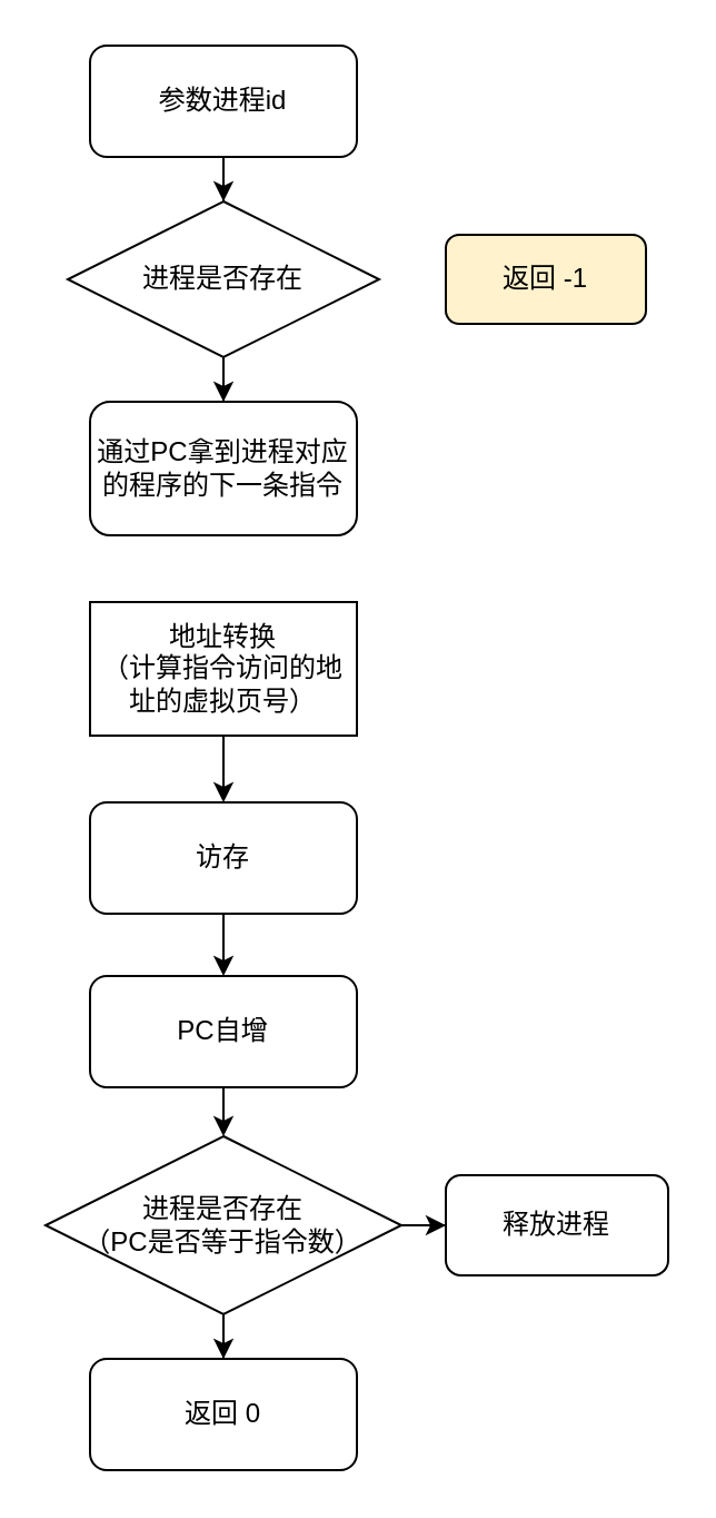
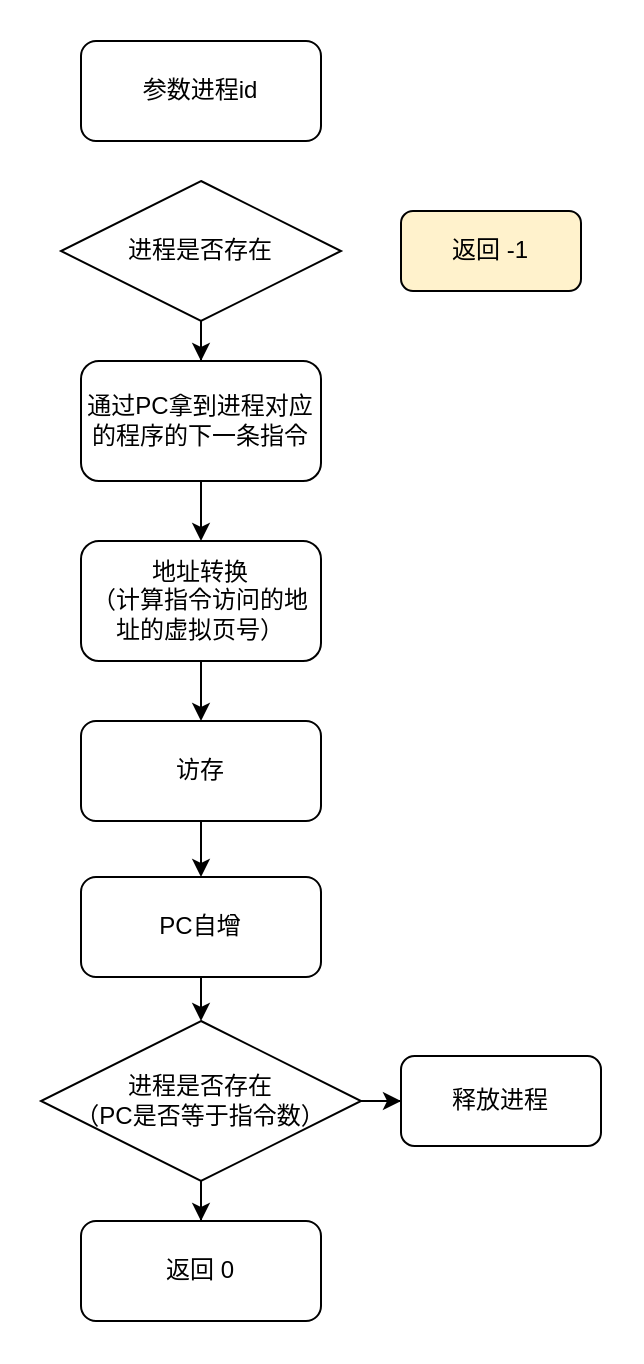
  <mxCell id="0" />
  <mxCell id="1" parent="0" />
- <mxCell id="2" style="edgeStyle=orthogonalEdgeStyle;rounded=0;orthogonalLoop=1;jettySize=auto;html=1;" edge="1" parent="1" source="3" target="5"><mxGeometry relative="1" as="geometry" /></mxCell>
  <mxCell id="3" value="参数进程id" style="rounded=1;whiteSpace=wrap;html=1;" vertex="1" parent="1"><mxGeometry x="40" y="20" width="120" height="50" as="geometry" /></mxCell>
  <mxCell id="4" value="" style="edgeStyle=orthogonalEdgeStyle;rounded=0;orthogonalLoop=1;jettySize=auto;html=1;" edge="1" parent="1" source="5" target="8"><mxGeometry relative="1" as="geometry" /></mxCell>
  <mxCell id="5" value="进程是否存在" style="rhombus;whiteSpace=wrap;html=1;" vertex="1" parent="1"><mxGeometry x="30" y="90" width="140" height="70" as="geometry" /></mxCell>
  <mxCell id="6" value="返回 -1" style="rounded=1;whiteSpace=wrap;html=1;fillColor=#fff2cc;" vertex="1" parent="1"><mxGeometry x="200" y="105" width="90" height="40" as="geometry" /></mxCell>
+ <mxCell id="7" value="" style="edgeStyle=orthogonalEdgeStyle;rounded=0;orthogonalLoop=1;jettySize=auto;html=1;" edge="1" parent="1" source="8" target="10"><mxGeometry relative="1" as="geometry" /></mxCell>
  <mxCell id="8" value="通过PC拿到进程对应的程序的下一条指令" style="rounded=1;whiteSpace=wrap;html=1;" vertex="1" parent="1"><mxGeometry x="40" y="180" width="120" height="60" as="geometry" /></mxCell>
  <mxCell id="9" value="" style="edgeStyle=orthogonalEdgeStyle;rounded=0;orthogonalLoop=1;jettySize=auto;html=1;" edge="1" parent="1" source="10" target="12"><mxGeometry relative="1" as="geometry" /></mxCell>
- <mxCell id="10" value="地址转换&lt;br&gt;（计算指令访问的地址的虚拟页号）" style="whiteSpace=wrap;html=1;rounded=0;" vertex="1" parent="1"><mxGeometry x="40" y="270" width="120" height="60" as="geometry" /></mxCell>
+ <mxCell id="10" value="地址转换&lt;br&gt;（计算指令访问的地址的虚拟页号）" style="rounded=1;whiteSpace=wrap;html=1;" vertex="1" parent="1"><mxGeometry x="40" y="270" width="120" height="60" as="geometry" /></mxCell>
  <mxCell id="11" value="" style="edgeStyle=orthogonalEdgeStyle;rounded=0;orthogonalLoop=1;jettySize=auto;html=1;" edge="1" parent="1" source="12" target="14"><mxGeometry relative="1" as="geometry" /></mxCell>
  <mxCell id="12" value="访存" style="rounded=1;whiteSpace=wrap;html=1;" vertex="1" parent="1"><mxGeometry x="40" y="360" width="120" height="50" as="geometry" /></mxCell>
  <mxCell id="13" value="" style="edgeStyle=orthogonalEdgeStyle;rounded=0;orthogonalLoop=1;jettySize=auto;html=1;" edge="1" parent="1" source="14" target="18"><mxGeometry relative="1" as="geometry" /></mxCell>
  <mxCell id="14" value="PC自增" style="rounded=1;whiteSpace=wrap;html=1;" vertex="1" parent="1"><mxGeometry x="40" y="438" width="120" height="50" as="geometry" /></mxCell>
  <mxCell id="15" value="返回 0" style="rounded=1;whiteSpace=wrap;html=1;" vertex="1" parent="1"><mxGeometry x="40" y="610" width="120" height="50" as="geometry" /></mxCell>
  <mxCell id="16" value="" style="edgeStyle=orthogonalEdgeStyle;rounded=0;orthogonalLoop=1;jettySize=auto;html=1;" edge="1" parent="1" source="18" target="15"><mxGeometry relative="1" as="geometry" /></mxCell>
  <mxCell id="17" value="" style="edgeStyle=orthogonalEdgeStyle;rounded=0;orthogonalLoop=1;jettySize=auto;html=1;" edge="1" parent="1" source="18" target="19"><mxGeometry relative="1" as="geometry" /></mxCell>
  <mxCell id="18" value="进程是否存在&lt;br&gt;（PC是否等于指令数）" style="rhombus;whiteSpace=wrap;html=1;" vertex="1" parent="1"><mxGeometry x="20" y="510" width="160" height="80" as="geometry" /></mxCell>
  <mxCell id="19" value="释放进程" style="rounded=1;whiteSpace=wrap;html=1;" vertex="1" parent="1"><mxGeometry x="200" y="527.5" width="100" height="45" as="geometry" /></mxCell>
